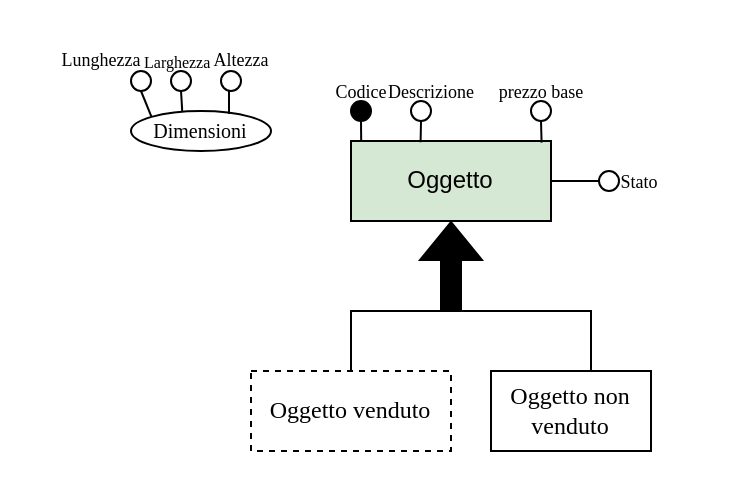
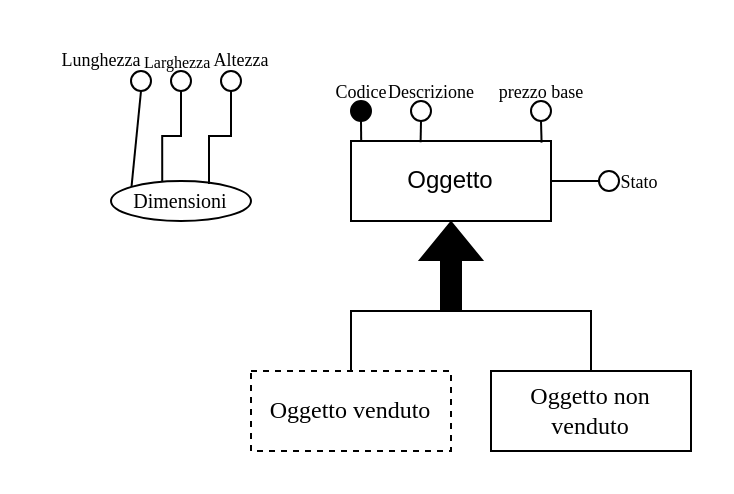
  <mxCell id="0" />
  <mxCell id="1" parent="0" />
  <mxCell id="2" style="edgeStyle=orthogonalEdgeStyle;rounded=0;orthogonalLoop=1;jettySize=auto;html=1;exitX=1;exitY=0.5;exitDx=0;exitDy=0;entryX=0;entryY=0.5;entryDx=0;entryDy=0;endArrow=none;startFill=0;" edge="1" parent="1" source="3" target="19"><mxGeometry relative="1" as="geometry" /></mxCell>
- <mxCell id="3" value="Oggetto" style="whiteSpace=wrap;html=1;align=center;fillColor=#d5e8d4;" parent="1" vertex="1"><mxGeometry x="175" y="70" width="100" height="40" as="geometry" /></mxCell>
- <mxCell id="4" value="Dimensioni" style="ellipse;whiteSpace=wrap;html=1;align=center;fontSize=10;fontFamily=Times New Roman;" parent="1" vertex="1"><mxGeometry x="65" y="55" width="70" height="20" as="geometry" /></mxCell>
+ <mxCell id="3" value="Oggetto" style="whiteSpace=wrap;html=1;align=center;" parent="1" vertex="1"><mxGeometry x="175" y="70" width="100" height="40" as="geometry" /></mxCell>
+ <mxCell id="4" value="Dimensioni" style="ellipse;whiteSpace=wrap;html=1;align=center;fontSize=10;fontFamily=Times New Roman;" parent="1" vertex="1"><mxGeometry x="55" y="90" width="70" height="20" as="geometry" /></mxCell>
  <mxCell id="5" style="rounded=0;orthogonalLoop=1;jettySize=auto;html=1;exitX=0.5;exitY=1;exitDx=0;exitDy=0;entryX=0;entryY=0;entryDx=0;entryDy=0;endArrow=none;startFill=0;" edge="1" parent="1" source="6" target="4"><mxGeometry relative="1" as="geometry" /></mxCell>
  <mxCell id="6" value="" style="ellipse;whiteSpace=wrap;html=1;" parent="1" vertex="1"><mxGeometry x="65" y="35" width="10" height="10" as="geometry" /></mxCell>
  <mxCell id="7" value="" style="ellipse;whiteSpace=wrap;html=1;" parent="1" vertex="1"><mxGeometry x="110" y="35" width="10" height="10" as="geometry" /></mxCell>
  <mxCell id="8" value="Lunghezza" style="text;html=1;align=center;verticalAlign=middle;resizable=0;points=[];autosize=1;strokeColor=none;fillColor=none;fontSize=9;fontFamily=Times New Roman;" parent="1" vertex="1"><mxGeometry x="20" y="20" width="60" height="20" as="geometry" /></mxCell>
  <mxCell id="9" value="Altezza" style="text;html=1;align=center;verticalAlign=middle;resizable=0;points=[];autosize=1;strokeColor=none;fillColor=none;fontFamily=Times New Roman;fontSize=9;" parent="1" vertex="1"><mxGeometry x="95" y="20" width="50" height="20" as="geometry" /></mxCell>
  <mxCell id="10" value="Larghezza" style="text;whiteSpace=wrap;html=1;fontSize=8;fontFamily=Times New Roman;" parent="1" vertex="1"><mxGeometry x="70" y="20" width="40" height="20" as="geometry" /></mxCell>
  <mxCell id="11" value="" style="ellipse;whiteSpace=wrap;html=1;fillColor=#000000;" parent="1" vertex="1"><mxGeometry x="175" y="50" width="10" height="10" as="geometry" /></mxCell>
  <mxCell id="12" value="" style="ellipse;whiteSpace=wrap;html=1;" parent="1" vertex="1"><mxGeometry x="205" y="50" width="10" height="10" as="geometry" /></mxCell>
  <mxCell id="13" style="edgeStyle=orthogonalEdgeStyle;rounded=0;orthogonalLoop=1;jettySize=auto;html=1;exitX=0.5;exitY=1;exitDx=0;exitDy=0;entryX=0.051;entryY=0.013;entryDx=0;entryDy=0;entryPerimeter=0;endArrow=none;startFill=0;" parent="1" source="11" target="3" edge="1"><mxGeometry relative="1" as="geometry" /></mxCell>
  <mxCell id="14" value="&lt;font style=&quot;font-size: 9px;&quot; face=&quot;Times New Roman&quot;&gt;Codice&lt;/font&gt;" style="text;html=1;align=center;verticalAlign=middle;resizable=0;points=[];autosize=1;strokeColor=none;fillColor=none;" parent="1" vertex="1"><mxGeometry x="155" y="30" width="50" height="30" as="geometry" /></mxCell>
  <mxCell id="15" value="&lt;font style=&quot;font-size: 9px;&quot; face=&quot;Times New Roman&quot;&gt;Descrizione&lt;/font&gt;" style="text;html=1;align=center;verticalAlign=middle;resizable=0;points=[];autosize=1;strokeColor=none;fillColor=none;" parent="1" vertex="1"><mxGeometry x="180" y="30" width="70" height="30" as="geometry" /></mxCell>
  <mxCell id="16" style="edgeStyle=orthogonalEdgeStyle;rounded=0;orthogonalLoop=1;jettySize=auto;html=1;exitX=0.5;exitY=1;exitDx=0;exitDy=0;entryX=0.348;entryY=0.016;entryDx=0;entryDy=0;entryPerimeter=0;endArrow=none;startFill=0;" parent="1" source="12" target="3" edge="1"><mxGeometry relative="1" as="geometry" /></mxCell>
  <mxCell id="17" value="" style="ellipse;whiteSpace=wrap;html=1;" parent="1" vertex="1"><mxGeometry x="85" y="35" width="10" height="10" as="geometry" /></mxCell>
  <mxCell id="18" value="" style="ellipse;whiteSpace=wrap;html=1;" parent="1" vertex="1"><mxGeometry x="265" y="50" width="10" height="10" as="geometry" /></mxCell>
  <mxCell id="19" value="" style="ellipse;whiteSpace=wrap;html=1;" parent="1" vertex="1"><mxGeometry x="299" y="85" width="10" height="10" as="geometry" /></mxCell>
  <mxCell id="20" style="edgeStyle=orthogonalEdgeStyle;rounded=0;orthogonalLoop=1;jettySize=auto;html=1;exitX=0.5;exitY=1;exitDx=0;exitDy=0;entryX=0.953;entryY=0.02;entryDx=0;entryDy=0;entryPerimeter=0;endArrow=none;startFill=0;" parent="1" source="18" target="3" edge="1"><mxGeometry relative="1" as="geometry" /></mxCell>
  <mxCell id="21" value="&lt;font style=&quot;font-size: 9px;&quot; face=&quot;Times New Roman&quot;&gt;prezzo base&lt;/font&gt;" style="text;html=1;align=center;verticalAlign=middle;resizable=0;points=[];autosize=1;strokeColor=none;fillColor=none;" parent="1" vertex="1"><mxGeometry x="235" y="30" width="70" height="30" as="geometry" /></mxCell>
  <mxCell id="22" value="&lt;font style=&quot;font-size: 9px;&quot; face=&quot;Times New Roman&quot;&gt;Stato&lt;/font&gt;" style="text;html=1;align=center;verticalAlign=middle;resizable=0;points=[];autosize=1;strokeColor=none;fillColor=none;" parent="1" vertex="1"><mxGeometry x="299" y="75" width="40" height="30" as="geometry" /></mxCell>
  <mxCell id="23" style="edgeStyle=orthogonalEdgeStyle;rounded=0;orthogonalLoop=1;jettySize=auto;html=1;exitX=0.5;exitY=1;exitDx=0;exitDy=0;entryX=0.366;entryY=0.008;entryDx=0;entryDy=0;entryPerimeter=0;endArrow=none;startFill=0;" edge="1" parent="1" source="17" target="4"><mxGeometry relative="1" as="geometry" /></mxCell>
  <mxCell id="24" style="edgeStyle=orthogonalEdgeStyle;rounded=0;orthogonalLoop=1;jettySize=auto;html=1;exitX=0.5;exitY=1;exitDx=0;exitDy=0;entryX=0.7;entryY=0.078;entryDx=0;entryDy=0;entryPerimeter=0;endArrow=none;startFill=0;" edge="1" parent="1" source="7" target="4"><mxGeometry relative="1" as="geometry" /></mxCell>
  <mxCell id="25" style="edgeStyle=orthogonalEdgeStyle;rounded=0;orthogonalLoop=1;jettySize=auto;html=1;exitX=0.5;exitY=0;exitDx=0;exitDy=0;endArrow=none;startFill=0;" edge="1" parent="1" source="26"><mxGeometry relative="1" as="geometry"><mxPoint x="225" y="155" as="targetPoint" /><Array as="points"><mxPoint x="175" y="155" /></Array></mxGeometry></mxCell>
  <mxCell id="26" value="&lt;font face=&quot;Times New Roman&quot;&gt;Oggetto venduto&lt;/font&gt;" style="whiteSpace=wrap;html=1;align=center;dashed=1;" vertex="1" parent="1"><mxGeometry x="125" y="185" width="100" height="40" as="geometry" /></mxCell>
  <mxCell id="27" style="edgeStyle=orthogonalEdgeStyle;rounded=0;orthogonalLoop=1;jettySize=auto;html=1;exitX=0.5;exitY=0;exitDx=0;exitDy=0;endArrow=none;startFill=0;" edge="1" parent="1" source="28"><mxGeometry relative="1" as="geometry"><mxPoint x="215" y="155" as="targetPoint" /><Array as="points"><mxPoint x="295" y="155" /></Array></mxGeometry></mxCell>
- <mxCell id="28" value="&lt;font face=&quot;Times New Roman&quot;&gt;Oggetto non venduto&lt;/font&gt;" style="whiteSpace=wrap;html=1;align=center;" vertex="1" parent="1"><mxGeometry x="245" y="185" width="80" height="40" as="geometry" /></mxCell>
+ <mxCell id="28" value="&lt;font face=&quot;Times New Roman&quot;&gt;Oggetto non venduto&lt;/font&gt;" style="whiteSpace=wrap;html=1;align=center;" vertex="1" parent="1"><mxGeometry x="245" y="185" width="100" height="40" as="geometry" /></mxCell>
  <mxCell id="29" value="" style="shape=flexArrow;endArrow=classic;html=1;rounded=0;entryX=0.5;entryY=1;entryDx=0;entryDy=0;labelBackgroundColor=none;fillColor=#000000;" edge="1" parent="1"><mxGeometry width="50" height="50" relative="1" as="geometry"><mxPoint x="225" y="155" as="sourcePoint" /><mxPoint x="225" y="110" as="targetPoint" /></mxGeometry></mxCell>
